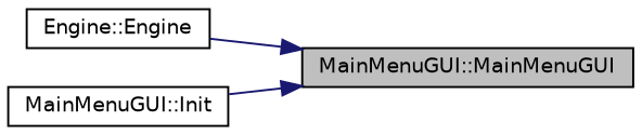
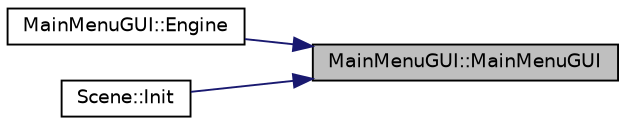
  digraph {
    rankdir=RL
    node [color=black fillcolor=white fontname=Helvetica fontsize=10 shape=record style=filled]
    edge [color=midnightblue dir=back fontname=Helvetica fontsize=10 labelfontname=Helvetica labelfontsize=10 style=solid]
    n1 [fillcolor=grey75 fontcolor=black height=0.2 label="MainMenuGUI::MainMenuGUI" width=0.4]
-   n2 [height=0.2 label="Engine::Engine" width=0.4]
-   n3 [height=0.2 label="MainMenuGUI::Init" width=0.4]
+   n2 [height=0.2 label="MainMenuGUI::Engine" width=0.4]
+   n3 [height=0.2 label="Scene::Init" width=0.4]
    n1 -> n2
    n1 -> n3
  }
